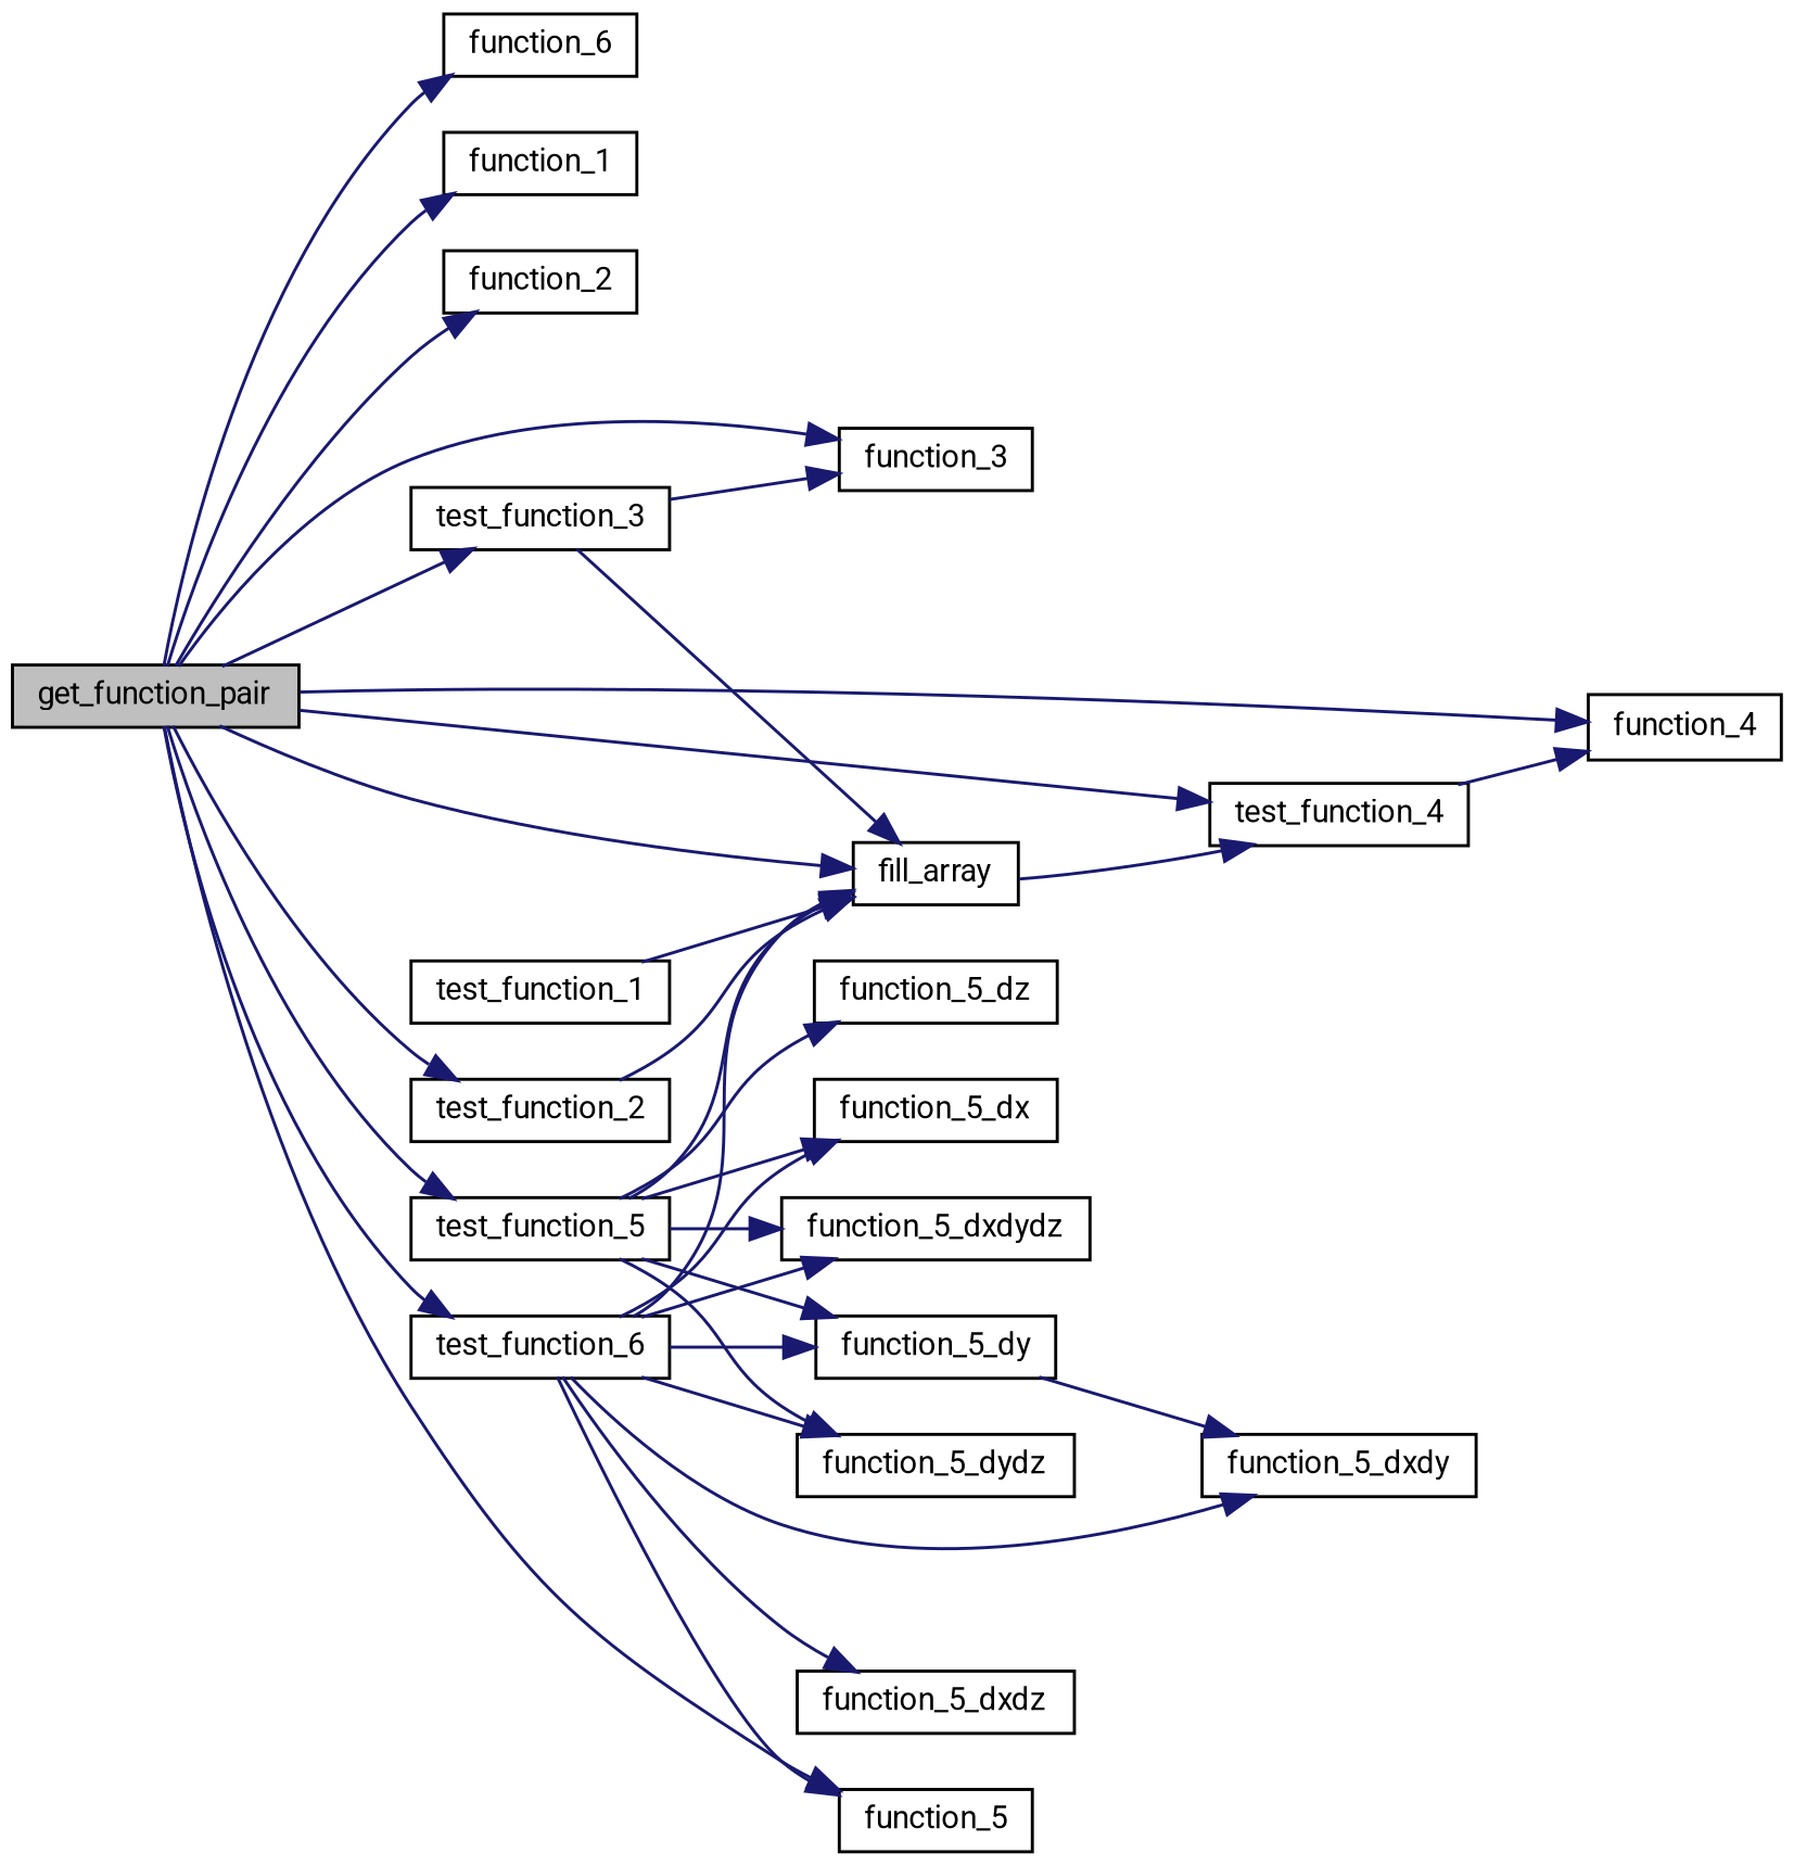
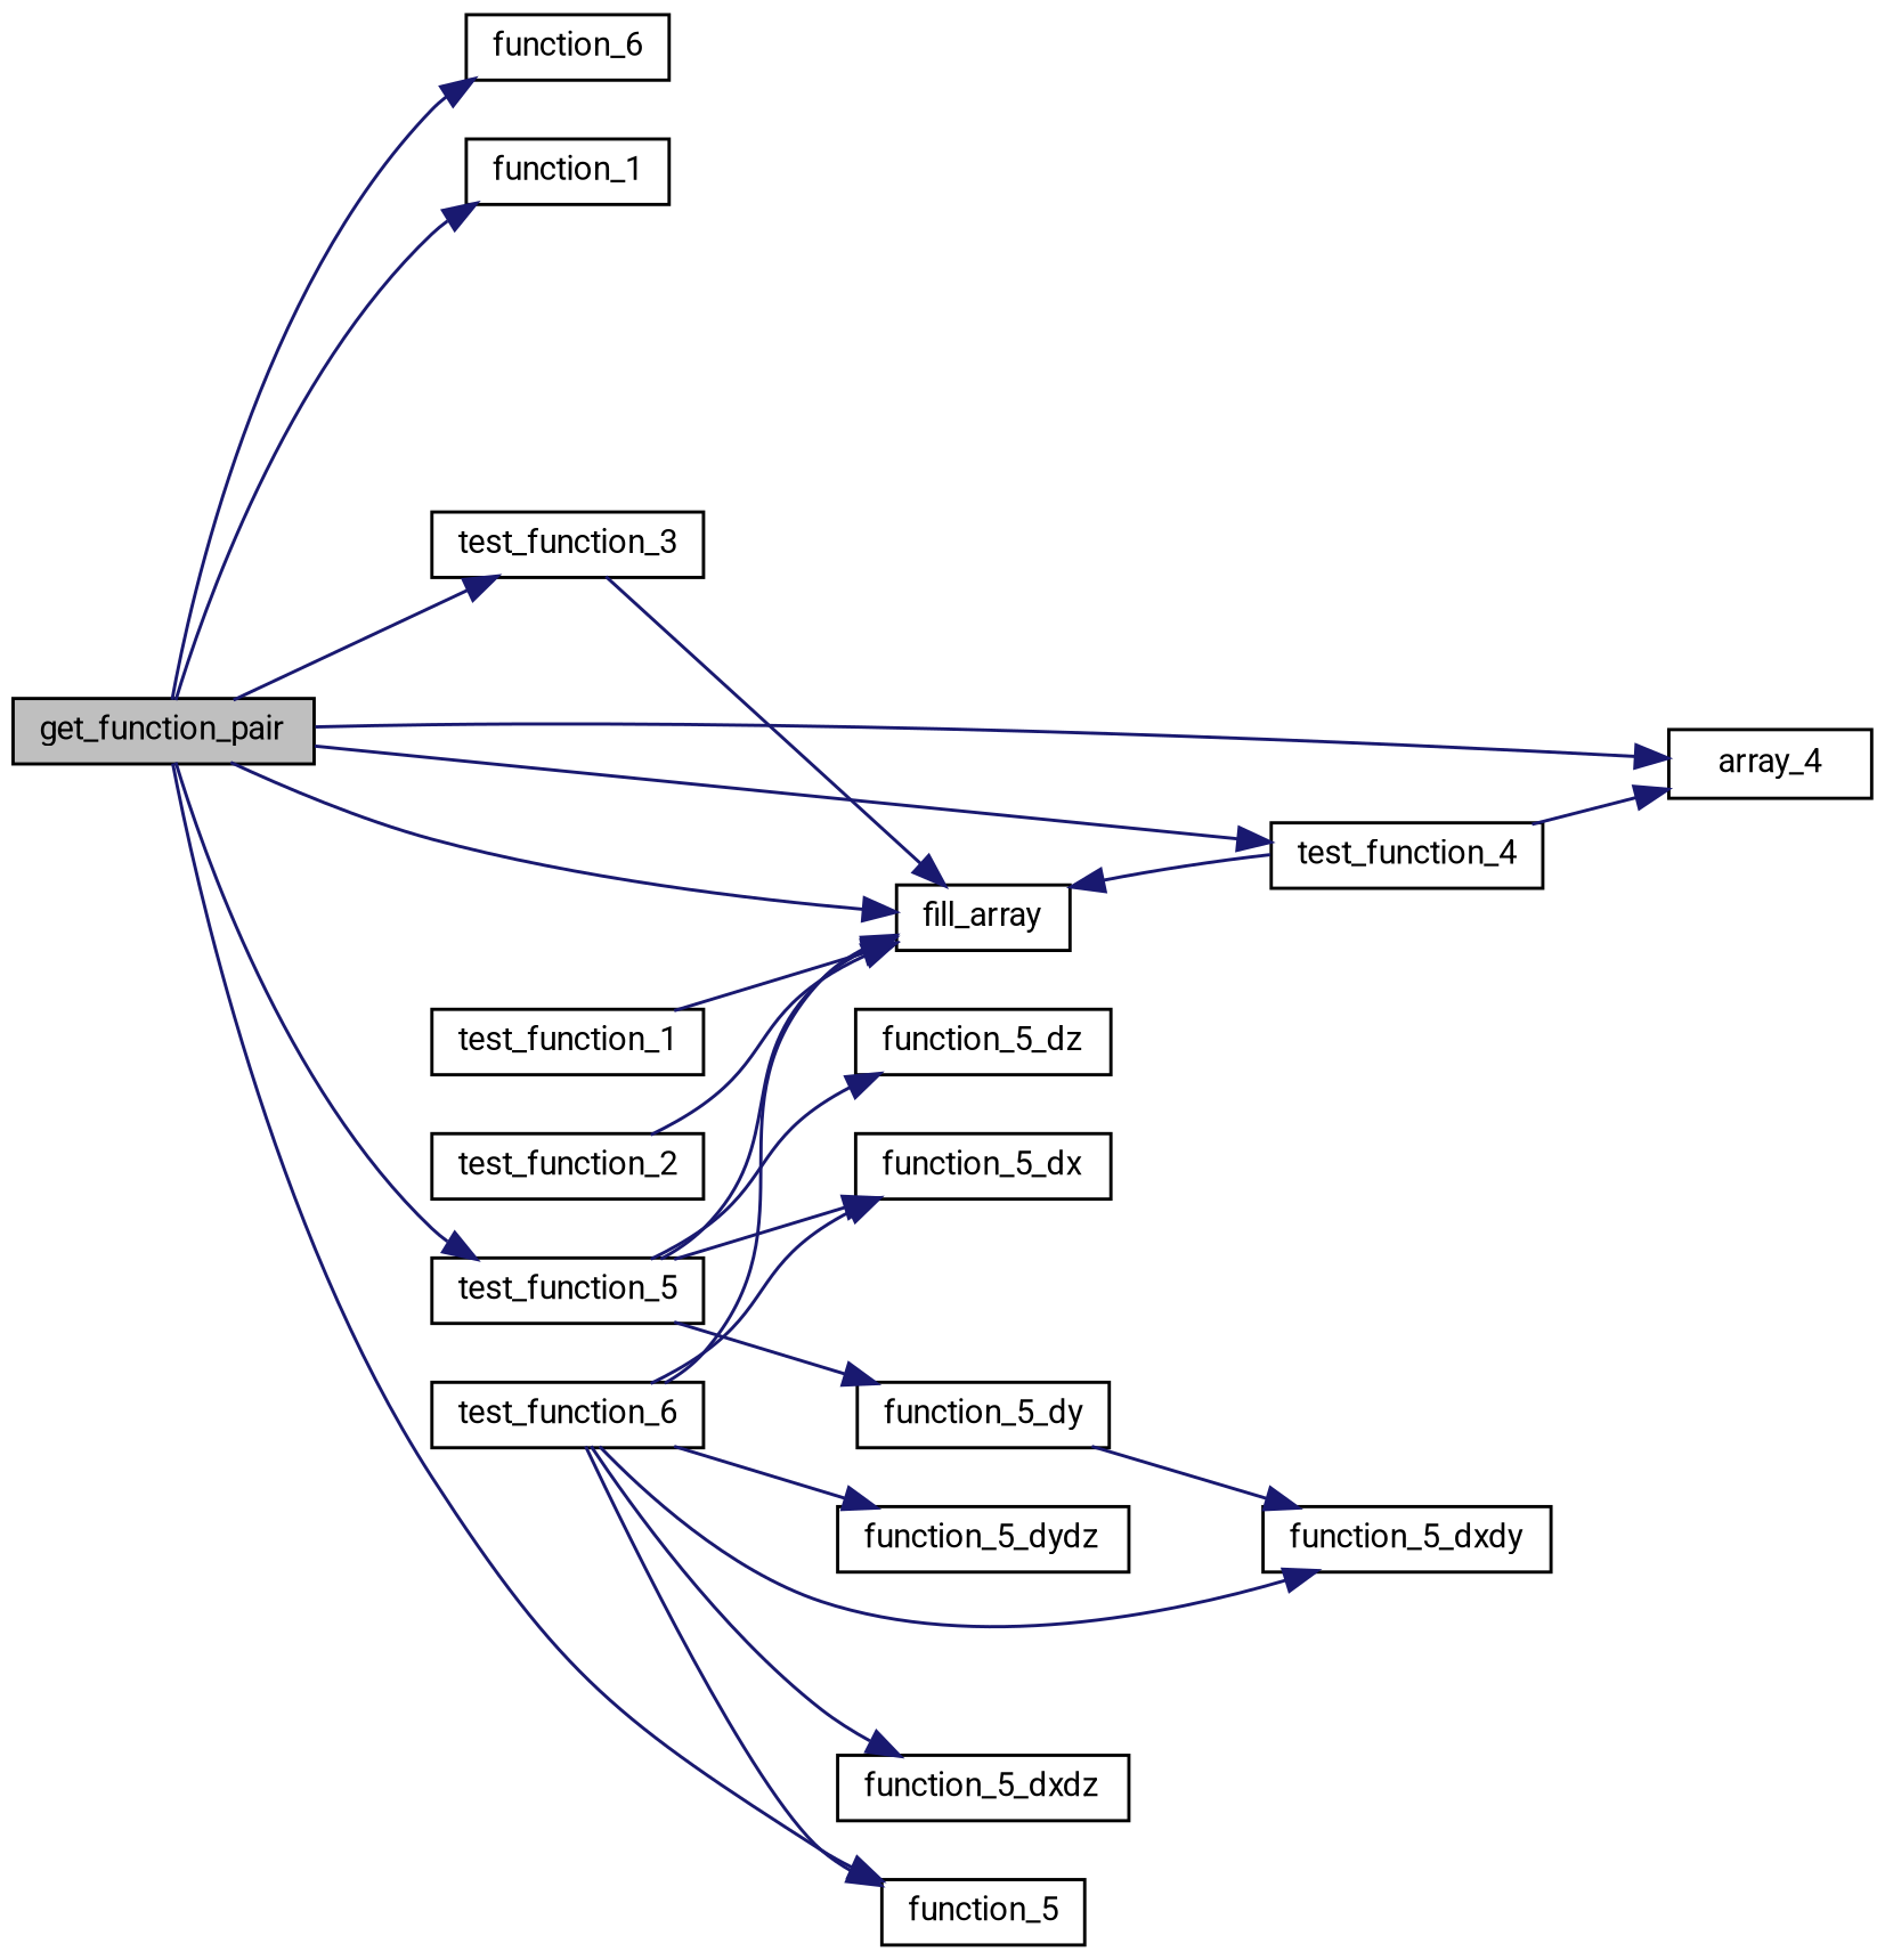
  digraph {
    fontname=Roboto
    rankdir=LR
    node [color=black fillcolor=white fontname=Roboto fontsize=10 shape=record style=filled]
    edge [color=midnightblue fontname=Roboto fontsize=10 labelfontname=Helvetica labelfontsize=10 style=solid]
    n1 [fillcolor=grey75 fontcolor=black height=0.2 label=get_function_pair width=0.4]
    n2 [height=0.2 label=function_1 width=0.4]
-   n3 [height=0.2 label=function_2 width=0.4]
-   n4 [height=0.2 label=function_3 width=0.4]
-   n5 [height=0.2 label=function_4 width=0.4]
+   n5 [height=0.2 label=array_4 width=0.4]
    n6 [height=0.2 label=function_5 width=0.4]
    n7 [height=0.2 label=function_6 width=0.4]
    n8 [height=0.2 label=test_function_2 width=0.4]
    n9 [height=0.2 label=test_function_3 width=0.4]
    n10 [height=0.2 label=test_function_4 width=0.4]
    n11 [height=0.2 label=test_function_5 width=0.4]
    n12 [height=0.2 label=test_function_6 width=0.4]
    n13 [height=0.2 label=fill_array width=0.4]
    n14 [height=0.2 label=test_function_1 width=0.4]
    n15 [height=0.2 label=function_5_dx width=0.4]
-   n16 [height=0.2 label=function_5_dxdydz width=0.4]
    n17 [height=0.2 label=function_5_dy width=0.4]
    n18 [height=0.2 label=function_5_dydz width=0.4]
    n19 [height=0.2 label=function_5_dz width=0.4]
    n20 [height=0.2 label=function_5_dxdy width=0.4]
    n21 [height=0.2 label=function_5_dxdz width=0.4]
    n1 -> n2
-   n1 -> n3
-   n1 -> n4
    n1 -> n5
    n1 -> n6
    n1 -> n7
-   n1 -> n8
    n1 -> n9
    n1 -> n10
    n1 -> n11
-   n1 -> n12
    n1 -> n13
    n8 -> n13
-   n9 -> n4
    n9 -> n13
    n10 -> n5
-   n13 -> n10
+   n10 -> n13
    n11 -> n13
    n11 -> n15
-   n11 -> n16
    n11 -> n17
-   n11 -> n18
    n11 -> n19
    n12 -> n6
    n12 -> n13
    n12 -> n15
-   n12 -> n16
-   n12 -> n17
    n12 -> n18
    n12 -> n20
    n12 -> n21
    n14 -> n13
    n17 -> n20
  }
